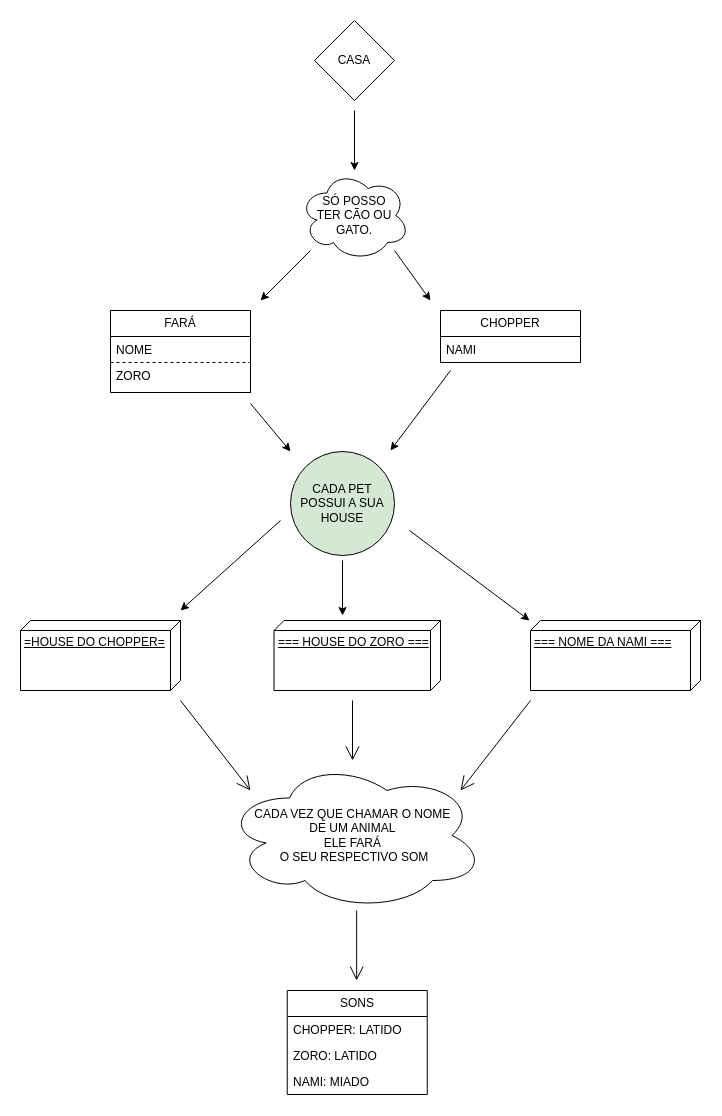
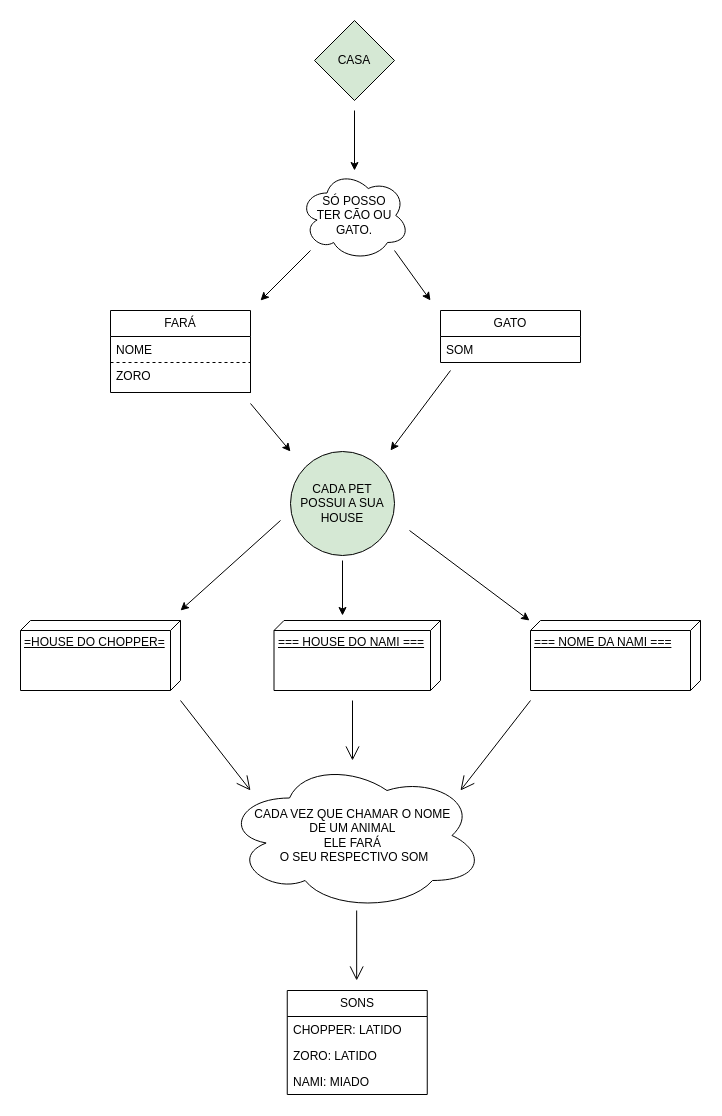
  <mxCell id="0" />
  <mxCell id="1" parent="0" />
- <mxCell id="2" value="CASA" style="rhombus;whiteSpace=wrap;html=1;" vertex="1" parent="1"><mxGeometry x="314" y="20" width="80" height="80" as="geometry" /></mxCell>
+ <mxCell id="2" value="CASA" style="rhombus;whiteSpace=wrap;html=1;fillColor=#d5e8d4;" vertex="1" parent="1"><mxGeometry x="314" y="20" width="80" height="80" as="geometry" /></mxCell>
  <mxCell id="3" value="" style="endArrow=classic;html=1;rounded=0;" edge="1" parent="1"><mxGeometry width="50" height="50" relative="1" as="geometry"><mxPoint x="354" y="110" as="sourcePoint" /><mxPoint x="354" y="170" as="targetPoint" /></mxGeometry></mxCell>
  <mxCell id="4" value="&amp;nbsp;SÓ POSSO&amp;nbsp;&lt;div&gt;TER CÃO OU GATO.&lt;/div&gt;" style="ellipse;shape=cloud;whiteSpace=wrap;html=1;" vertex="1" parent="1"><mxGeometry x="299" y="170" width="110" height="90" as="geometry" /></mxCell>
  <mxCell id="5" value="FARÁ" style="swimlane;fontStyle=0;childLayout=stackLayout;horizontal=1;startSize=26;fillColor=none;horizontalStack=0;resizeParent=1;resizeParentMax=0;resizeLast=0;collapsible=1;marginBottom=0;whiteSpace=wrap;html=1;" vertex="1" parent="1"><mxGeometry x="110" y="310" width="140" height="82" as="geometry" /></mxCell>
  <mxCell id="6" value="NOME" style="text;strokeColor=none;fillColor=none;align=left;verticalAlign=top;spacingLeft=4;spacingRight=4;overflow=hidden;rotatable=0;points=[[0,0.5],[1,0.5]];portConstraint=eastwest;whiteSpace=wrap;html=1;dashed=1;" vertex="1" parent="5"><mxGeometry y="26" width="140" height="26" as="geometry" /></mxCell>
  <mxCell id="7" value="ZORO" style="text;strokeColor=default;fillColor=none;align=left;verticalAlign=top;spacingLeft=4;spacingRight=4;overflow=hidden;rotatable=0;points=[[0,0.5],[1,0.5]];portConstraint=eastwest;whiteSpace=wrap;html=1;dashed=1;strokeWidth=1;" vertex="1" parent="5"><mxGeometry y="52" width="140" height="30" as="geometry" /></mxCell>
  <mxCell id="8" value="" style="endArrow=classic;html=1;rounded=0;" edge="1" parent="1"><mxGeometry width="50" height="50" relative="1" as="geometry"><mxPoint x="310" y="250" as="sourcePoint" /><mxPoint x="260" y="300" as="targetPoint" /></mxGeometry></mxCell>
- <mxCell id="9" value="CHOPPER" style="swimlane;fontStyle=0;childLayout=stackLayout;horizontal=1;startSize=26;fillColor=none;horizontalStack=0;resizeParent=1;resizeParentMax=0;resizeLast=0;collapsible=1;marginBottom=0;whiteSpace=wrap;html=1;" vertex="1" parent="1"><mxGeometry x="440" y="310" width="140" height="52" as="geometry" /></mxCell>
- <mxCell id="10" value="NAMI" style="text;strokeColor=none;fillColor=none;align=left;verticalAlign=top;spacingLeft=4;spacingRight=4;overflow=hidden;rotatable=0;points=[[0,0.5],[1,0.5]];portConstraint=eastwest;whiteSpace=wrap;html=1;dashed=1;strokeWidth=1;" vertex="1" parent="9"><mxGeometry y="26" width="140" height="26" as="geometry" /></mxCell>
+ <mxCell id="9" value="GATO" style="swimlane;fontStyle=0;childLayout=stackLayout;horizontal=1;startSize=26;fillColor=none;horizontalStack=0;resizeParent=1;resizeParentMax=0;resizeLast=0;collapsible=1;marginBottom=0;whiteSpace=wrap;html=1;" vertex="1" parent="1"><mxGeometry x="440" y="310" width="140" height="52" as="geometry" /></mxCell>
+ <mxCell id="10" value="SOM" style="text;strokeColor=none;fillColor=none;align=left;verticalAlign=top;spacingLeft=4;spacingRight=4;overflow=hidden;rotatable=0;points=[[0,0.5],[1,0.5]];portConstraint=eastwest;whiteSpace=wrap;html=1;dashed=1;strokeWidth=1;" vertex="1" parent="9"><mxGeometry y="26" width="140" height="26" as="geometry" /></mxCell>
  <mxCell id="11" value="" style="endArrow=classic;html=1;rounded=0;" edge="1" parent="1"><mxGeometry width="50" height="50" relative="1" as="geometry"><mxPoint x="394" y="250" as="sourcePoint" /><mxPoint x="430" y="300" as="targetPoint" /></mxGeometry></mxCell>
  <mxCell id="12" value="=HOUSE DO CHOPPER=" style="verticalAlign=top;align=left;spacingTop=8;spacingLeft=2;spacingRight=12;shape=cube;size=10;direction=south;fontStyle=4;html=1;whiteSpace=wrap;" vertex="1" parent="1"><mxGeometry x="20" y="620" width="160" height="70" as="geometry" /></mxCell>
- <mxCell id="13" value="=== HOUSE DO ZORO ===" style="verticalAlign=top;align=left;spacingTop=8;spacingLeft=2;spacingRight=12;shape=cube;size=10;direction=south;fontStyle=4;html=1;whiteSpace=wrap;" vertex="1" parent="1"><mxGeometry x="273.5" y="620" width="166.5" height="70" as="geometry" /></mxCell>
+ <mxCell id="13" value="=== HOUSE DO NAMI ===" style="verticalAlign=top;align=left;spacingTop=8;spacingLeft=2;spacingRight=12;shape=cube;size=10;direction=south;fontStyle=4;html=1;whiteSpace=wrap;" vertex="1" parent="1"><mxGeometry x="273.5" y="620" width="166.5" height="70" as="geometry" /></mxCell>
  <mxCell id="14" value="=== NOME DA NAMI ===" style="verticalAlign=top;align=left;spacingTop=8;spacingLeft=2;spacingRight=12;shape=cube;size=10;direction=south;fontStyle=4;html=1;whiteSpace=wrap;" vertex="1" parent="1"><mxGeometry x="530" y="620" width="170" height="70" as="geometry" /></mxCell>
  <mxCell id="15" value="CADA PET POSSUI A SUA HOUSE" style="ellipse;whiteSpace=wrap;html=1;aspect=fixed;fillColor=#d5e8d4;" vertex="1" parent="1"><mxGeometry x="290" y="451" width="104" height="104" as="geometry" /></mxCell>
  <mxCell id="16" value="" style="endArrow=classic;html=1;rounded=0;" edge="1" parent="1"><mxGeometry width="50" height="50" relative="1" as="geometry"><mxPoint x="250" y="403" as="sourcePoint" /><mxPoint x="290" y="451" as="targetPoint" /></mxGeometry></mxCell>
  <mxCell id="17" value="" style="endArrow=classic;html=1;rounded=0;" edge="1" parent="1"><mxGeometry width="50" height="50" relative="1" as="geometry"><mxPoint x="450" y="370" as="sourcePoint" /><mxPoint x="390" y="450" as="targetPoint" /></mxGeometry></mxCell>
  <mxCell id="18" value="" style="endArrow=classic;html=1;rounded=0;" edge="1" parent="1"><mxGeometry width="50" height="50" relative="1" as="geometry"><mxPoint x="280" y="520" as="sourcePoint" /><mxPoint x="180" y="610" as="targetPoint" /></mxGeometry></mxCell>
  <mxCell id="19" value="" style="endArrow=classic;html=1;rounded=0;" edge="1" parent="1"><mxGeometry width="50" height="50" relative="1" as="geometry"><mxPoint x="342" y="560" as="sourcePoint" /><mxPoint x="342" y="615" as="targetPoint" /></mxGeometry></mxCell>
  <mxCell id="20" value="" style="endArrow=classic;html=1;rounded=0;" edge="1" parent="1"><mxGeometry width="50" height="50" relative="1" as="geometry"><mxPoint x="409" y="530" as="sourcePoint" /><mxPoint x="529" y="620" as="targetPoint" /></mxGeometry></mxCell>
  <mxCell id="21" value="CADA VEZ QUE CHAMAR O NOME&amp;nbsp;&lt;div&gt;DE UM ANIMAL&amp;nbsp;&lt;/div&gt;&lt;div&gt;ELE FARÁ&amp;nbsp;&lt;/div&gt;&lt;div&gt;O SEU RESPECTIVO SOM&lt;/div&gt;" style="ellipse;shape=cloud;whiteSpace=wrap;html=1;" vertex="1" parent="1"><mxGeometry x="224" y="760" width="260" height="150" as="geometry" /></mxCell>
  <mxCell id="22" value="" style="endArrow=open;endFill=1;endSize=12;html=1;rounded=0;" edge="1" parent="1"><mxGeometry width="160" relative="1" as="geometry"><mxPoint x="180" y="700" as="sourcePoint" /><mxPoint x="250" y="790" as="targetPoint" /></mxGeometry></mxCell>
  <mxCell id="23" value="" style="endArrow=open;endFill=1;endSize=12;html=1;rounded=0;" edge="1" parent="1"><mxGeometry width="160" relative="1" as="geometry"><mxPoint x="352" y="700" as="sourcePoint" /><mxPoint x="352" y="760" as="targetPoint" /></mxGeometry></mxCell>
  <mxCell id="24" value="" style="endArrow=open;endFill=1;endSize=12;html=1;rounded=0;" edge="1" parent="1"><mxGeometry width="160" relative="1" as="geometry"><mxPoint x="530" y="700" as="sourcePoint" /><mxPoint x="460" y="790" as="targetPoint" /></mxGeometry></mxCell>
  <mxCell id="25" value="SONS" style="swimlane;fontStyle=0;childLayout=stackLayout;horizontal=1;startSize=26;fillColor=none;horizontalStack=0;resizeParent=1;resizeParentMax=0;resizeLast=0;collapsible=1;marginBottom=0;whiteSpace=wrap;html=1;" vertex="1" parent="1"><mxGeometry x="286.75" y="990" width="140" height="104" as="geometry" /></mxCell>
  <mxCell id="26" value="CHOPPER: LATIDO" style="text;strokeColor=none;fillColor=none;align=left;verticalAlign=top;spacingLeft=4;spacingRight=4;overflow=hidden;rotatable=0;points=[[0,0.5],[1,0.5]];portConstraint=eastwest;whiteSpace=wrap;html=1;" vertex="1" parent="25"><mxGeometry y="26" width="140" height="26" as="geometry" /></mxCell>
  <mxCell id="27" value="ZORO: LATIDO" style="text;strokeColor=none;fillColor=none;align=left;verticalAlign=top;spacingLeft=4;spacingRight=4;overflow=hidden;rotatable=0;points=[[0,0.5],[1,0.5]];portConstraint=eastwest;whiteSpace=wrap;html=1;" vertex="1" parent="25"><mxGeometry y="52" width="140" height="26" as="geometry" /></mxCell>
  <mxCell id="28" value="NAMI: MIADO" style="text;strokeColor=none;fillColor=none;align=left;verticalAlign=top;spacingLeft=4;spacingRight=4;overflow=hidden;rotatable=0;points=[[0,0.5],[1,0.5]];portConstraint=eastwest;whiteSpace=wrap;html=1;" vertex="1" parent="25"><mxGeometry y="78" width="140" height="26" as="geometry" /></mxCell>
  <mxCell id="29" value="" style="endArrow=open;endFill=1;endSize=12;html=1;rounded=0;" edge="1" parent="1"><mxGeometry width="160" relative="1" as="geometry"><mxPoint x="356.16" y="910" as="sourcePoint" /><mxPoint x="356.16" y="980" as="targetPoint" /></mxGeometry></mxCell>
